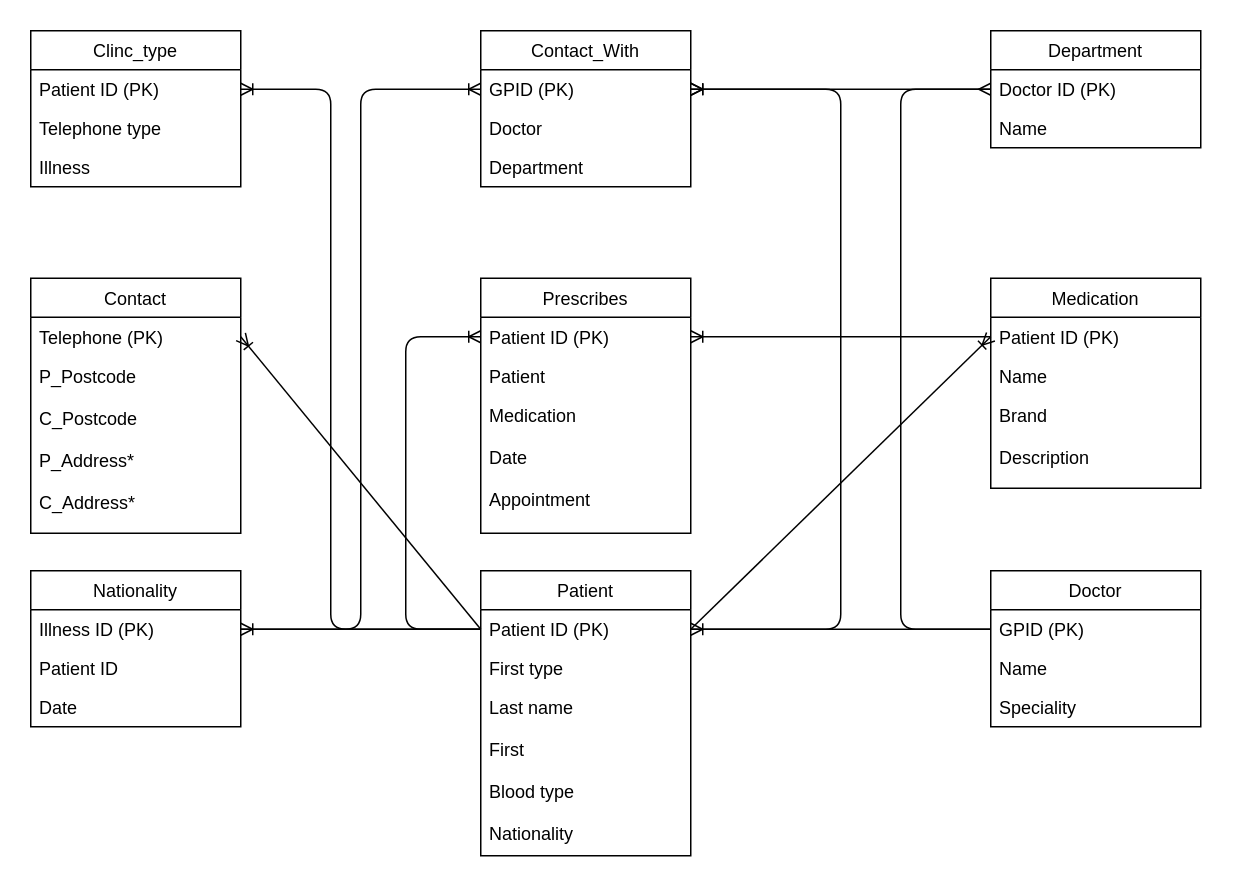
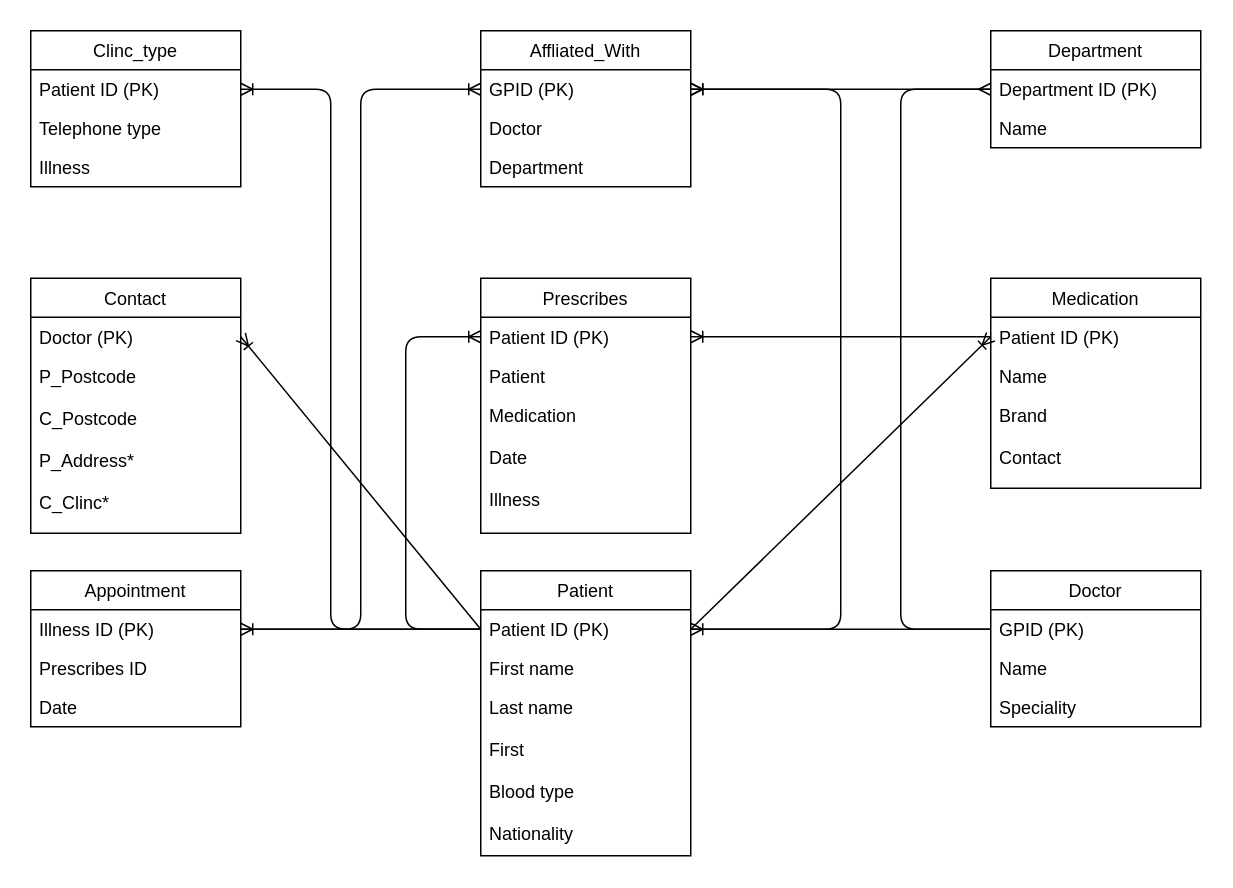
  <mxCell id="0" />
  <mxCell id="1" parent="0" />
- <mxCell id="2" value="Nationality" style="swimlane;fontStyle=0;childLayout=stackLayout;horizontal=1;startSize=26;fillColor=none;horizontalStack=0;resizeParent=1;resizeParentMax=0;resizeLast=0;collapsible=1;marginBottom=0;" vertex="1" parent="1"><mxGeometry x="20" y="380" width="140" height="104" as="geometry" /></mxCell>
+ <mxCell id="2" value="Appointment" style="swimlane;fontStyle=0;childLayout=stackLayout;horizontal=1;startSize=26;fillColor=none;horizontalStack=0;resizeParent=1;resizeParentMax=0;resizeLast=0;collapsible=1;marginBottom=0;" vertex="1" parent="1"><mxGeometry x="20" y="380" width="140" height="104" as="geometry" /></mxCell>
  <mxCell id="3" value="Illness ID (PK)" style="text;strokeColor=none;fillColor=none;align=left;verticalAlign=top;spacingLeft=4;spacingRight=4;overflow=hidden;rotatable=0;points=[[0,0.5],[1,0.5]];portConstraint=eastwest;" vertex="1" parent="2"><mxGeometry y="26" width="140" height="26" as="geometry" /></mxCell>
- <mxCell id="4" value="Patient ID" style="text;strokeColor=none;fillColor=none;align=left;verticalAlign=top;spacingLeft=4;spacingRight=4;overflow=hidden;rotatable=0;points=[[0,0.5],[1,0.5]];portConstraint=eastwest;" vertex="1" parent="2"><mxGeometry y="52" width="140" height="26" as="geometry" /></mxCell>
+ <mxCell id="4" value="Prescribes ID" style="text;strokeColor=none;fillColor=none;align=left;verticalAlign=top;spacingLeft=4;spacingRight=4;overflow=hidden;rotatable=0;points=[[0,0.5],[1,0.5]];portConstraint=eastwest;" vertex="1" parent="2"><mxGeometry y="52" width="140" height="26" as="geometry" /></mxCell>
  <mxCell id="5" value="Date" style="text;strokeColor=none;fillColor=none;align=left;verticalAlign=top;spacingLeft=4;spacingRight=4;overflow=hidden;rotatable=0;points=[[0,0.5],[1,0.5]];portConstraint=eastwest;" vertex="1" parent="2"><mxGeometry y="78" width="140" height="26" as="geometry" /></mxCell>
  <mxCell id="6" value="Prescribes" style="swimlane;fontStyle=0;childLayout=stackLayout;horizontal=1;startSize=26;fillColor=none;horizontalStack=0;resizeParent=1;resizeParentMax=0;resizeLast=0;collapsible=1;marginBottom=0;" vertex="1" parent="1"><mxGeometry x="320" y="185" width="140" height="170" as="geometry" /></mxCell>
  <mxCell id="7" value="Patient ID (PK)" style="text;strokeColor=none;fillColor=none;align=left;verticalAlign=top;spacingLeft=4;spacingRight=4;overflow=hidden;rotatable=0;points=[[0,0.5],[1,0.5]];portConstraint=eastwest;" vertex="1" parent="6"><mxGeometry y="26" width="140" height="26" as="geometry" /></mxCell>
  <mxCell id="8" value="Patient" style="text;strokeColor=none;fillColor=none;align=left;verticalAlign=top;spacingLeft=4;spacingRight=4;overflow=hidden;rotatable=0;points=[[0,0.5],[1,0.5]];portConstraint=eastwest;" vertex="1" parent="6"><mxGeometry y="52" width="140" height="26" as="geometry" /></mxCell>
- <mxCell id="9" value="Medication&#10;&#10;Date&#10;&#10;Appointment" style="text;strokeColor=none;fillColor=none;align=left;verticalAlign=top;spacingLeft=4;spacingRight=4;overflow=hidden;rotatable=0;points=[[0,0.5],[1,0.5]];portConstraint=eastwest;" vertex="1" parent="6"><mxGeometry y="78" width="140" height="92" as="geometry" /></mxCell>
+ <mxCell id="9" value="Medication&#10;&#10;Date&#10;&#10;Illness" style="text;strokeColor=none;fillColor=none;align=left;verticalAlign=top;spacingLeft=4;spacingRight=4;overflow=hidden;rotatable=0;points=[[0,0.5],[1,0.5]];portConstraint=eastwest;" vertex="1" parent="6"><mxGeometry y="78" width="140" height="92" as="geometry" /></mxCell>
  <mxCell id="10" value="Patient" style="swimlane;fontStyle=0;childLayout=stackLayout;horizontal=1;startSize=26;fillColor=none;horizontalStack=0;resizeParent=1;resizeParentMax=0;resizeLast=0;collapsible=1;marginBottom=0;" vertex="1" parent="1"><mxGeometry x="320" y="380" width="140" height="190" as="geometry" /></mxCell>
  <mxCell id="11" value="Patient ID (PK)" style="text;strokeColor=none;fillColor=none;align=left;verticalAlign=top;spacingLeft=4;spacingRight=4;overflow=hidden;rotatable=0;points=[[0,0.5],[1,0.5]];portConstraint=eastwest;" vertex="1" parent="10"><mxGeometry y="26" width="140" height="26" as="geometry" /></mxCell>
- <mxCell id="12" value="First type" style="text;strokeColor=none;fillColor=none;align=left;verticalAlign=top;spacingLeft=4;spacingRight=4;overflow=hidden;rotatable=0;points=[[0,0.5],[1,0.5]];portConstraint=eastwest;" vertex="1" parent="10"><mxGeometry y="52" width="140" height="26" as="geometry" /></mxCell>
+ <mxCell id="12" value="First name" style="text;strokeColor=none;fillColor=none;align=left;verticalAlign=top;spacingLeft=4;spacingRight=4;overflow=hidden;rotatable=0;points=[[0,0.5],[1,0.5]];portConstraint=eastwest;" vertex="1" parent="10"><mxGeometry y="52" width="140" height="26" as="geometry" /></mxCell>
  <mxCell id="13" value="Last name&#10;&#10;First&#10;&#10;Blood type&#10;&#10;Nationality" style="text;strokeColor=none;fillColor=none;align=left;verticalAlign=top;spacingLeft=4;spacingRight=4;overflow=hidden;rotatable=0;points=[[0,0.5],[1,0.5]];portConstraint=eastwest;" vertex="1" parent="10"><mxGeometry y="78" width="140" height="112" as="geometry" /></mxCell>
  <mxCell id="14" value="Medication" style="swimlane;fontStyle=0;childLayout=stackLayout;horizontal=1;startSize=26;fillColor=none;horizontalStack=0;resizeParent=1;resizeParentMax=0;resizeLast=0;collapsible=1;marginBottom=0;" vertex="1" parent="1"><mxGeometry x="660" y="185" width="140" height="140" as="geometry" /></mxCell>
  <mxCell id="15" value="Patient ID (PK)" style="text;strokeColor=none;fillColor=none;align=left;verticalAlign=top;spacingLeft=4;spacingRight=4;overflow=hidden;rotatable=0;points=[[0,0.5],[1,0.5]];portConstraint=eastwest;" vertex="1" parent="14"><mxGeometry y="26" width="140" height="26" as="geometry" /></mxCell>
  <mxCell id="16" value="Name" style="text;strokeColor=none;fillColor=none;align=left;verticalAlign=top;spacingLeft=4;spacingRight=4;overflow=hidden;rotatable=0;points=[[0,0.5],[1,0.5]];portConstraint=eastwest;" vertex="1" parent="14"><mxGeometry y="52" width="140" height="26" as="geometry" /></mxCell>
- <mxCell id="17" value="Brand&#10;&#10;Description" style="text;strokeColor=none;fillColor=none;align=left;verticalAlign=top;spacingLeft=4;spacingRight=4;overflow=hidden;rotatable=0;points=[[0,0.5],[1,0.5]];portConstraint=eastwest;" vertex="1" parent="14"><mxGeometry y="78" width="140" height="62" as="geometry" /></mxCell>
+ <mxCell id="17" value="Brand&#10;&#10;Contact" style="text;strokeColor=none;fillColor=none;align=left;verticalAlign=top;spacingLeft=4;spacingRight=4;overflow=hidden;rotatable=0;points=[[0,0.5],[1,0.5]];portConstraint=eastwest;" vertex="1" parent="14"><mxGeometry y="78" width="140" height="62" as="geometry" /></mxCell>
  <mxCell id="18" value="Department" style="swimlane;fontStyle=0;childLayout=stackLayout;horizontal=1;startSize=26;fillColor=none;horizontalStack=0;resizeParent=1;resizeParentMax=0;resizeLast=0;collapsible=1;marginBottom=0;" vertex="1" parent="1"><mxGeometry x="660" y="20" width="140" height="78" as="geometry" /></mxCell>
- <mxCell id="19" value="Doctor ID (PK)" style="text;strokeColor=none;fillColor=none;align=left;verticalAlign=top;spacingLeft=4;spacingRight=4;overflow=hidden;rotatable=0;points=[[0,0.5],[1,0.5]];portConstraint=eastwest;" vertex="1" parent="18"><mxGeometry y="26" width="140" height="26" as="geometry" /></mxCell>
+ <mxCell id="19" value="Department ID (PK)" style="text;strokeColor=none;fillColor=none;align=left;verticalAlign=top;spacingLeft=4;spacingRight=4;overflow=hidden;rotatable=0;points=[[0,0.5],[1,0.5]];portConstraint=eastwest;" vertex="1" parent="18"><mxGeometry y="26" width="140" height="26" as="geometry" /></mxCell>
  <mxCell id="20" value="Name" style="text;strokeColor=none;fillColor=none;align=left;verticalAlign=top;spacingLeft=4;spacingRight=4;overflow=hidden;rotatable=0;points=[[0,0.5],[1,0.5]];portConstraint=eastwest;" vertex="1" parent="18"><mxGeometry y="52" width="140" height="26" as="geometry" /></mxCell>
- <mxCell id="21" value="Contact_With" style="swimlane;fontStyle=0;childLayout=stackLayout;horizontal=1;startSize=26;fillColor=none;horizontalStack=0;resizeParent=1;resizeParentMax=0;resizeLast=0;collapsible=1;marginBottom=0;" vertex="1" parent="1"><mxGeometry x="320" y="20" width="140" height="104" as="geometry" /></mxCell>
+ <mxCell id="21" value="Affliated_With" style="swimlane;fontStyle=0;childLayout=stackLayout;horizontal=1;startSize=26;fillColor=none;horizontalStack=0;resizeParent=1;resizeParentMax=0;resizeLast=0;collapsible=1;marginBottom=0;" vertex="1" parent="1"><mxGeometry x="320" y="20" width="140" height="104" as="geometry" /></mxCell>
  <mxCell id="22" value="GPID (PK)" style="text;strokeColor=none;fillColor=none;align=left;verticalAlign=top;spacingLeft=4;spacingRight=4;overflow=hidden;rotatable=0;points=[[0,0.5],[1,0.5]];portConstraint=eastwest;" vertex="1" parent="21"><mxGeometry y="26" width="140" height="26" as="geometry" /></mxCell>
  <mxCell id="23" value="Doctor" style="text;strokeColor=none;fillColor=none;align=left;verticalAlign=top;spacingLeft=4;spacingRight=4;overflow=hidden;rotatable=0;points=[[0,0.5],[1,0.5]];portConstraint=eastwest;" vertex="1" parent="21"><mxGeometry y="52" width="140" height="26" as="geometry" /></mxCell>
  <mxCell id="24" value="Department" style="text;strokeColor=none;fillColor=none;align=left;verticalAlign=top;spacingLeft=4;spacingRight=4;overflow=hidden;rotatable=0;points=[[0,0.5],[1,0.5]];portConstraint=eastwest;" vertex="1" parent="21"><mxGeometry y="78" width="140" height="26" as="geometry" /></mxCell>
  <mxCell id="25" value="Doctor" style="swimlane;fontStyle=0;childLayout=stackLayout;horizontal=1;startSize=26;fillColor=none;horizontalStack=0;resizeParent=1;resizeParentMax=0;resizeLast=0;collapsible=1;marginBottom=0;" vertex="1" parent="1"><mxGeometry x="660" y="380" width="140" height="104" as="geometry" /></mxCell>
  <mxCell id="26" value="GPID (PK)" style="text;strokeColor=none;fillColor=none;align=left;verticalAlign=top;spacingLeft=4;spacingRight=4;overflow=hidden;rotatable=0;points=[[0,0.5],[1,0.5]];portConstraint=eastwest;" vertex="1" parent="25"><mxGeometry y="26" width="140" height="26" as="geometry" /></mxCell>
  <mxCell id="27" value="Name" style="text;strokeColor=none;fillColor=none;align=left;verticalAlign=top;spacingLeft=4;spacingRight=4;overflow=hidden;rotatable=0;points=[[0,0.5],[1,0.5]];portConstraint=eastwest;" vertex="1" parent="25"><mxGeometry y="52" width="140" height="26" as="geometry" /></mxCell>
  <mxCell id="28" value="Speciality" style="text;strokeColor=none;fillColor=none;align=left;verticalAlign=top;spacingLeft=4;spacingRight=4;overflow=hidden;rotatable=0;points=[[0,0.5],[1,0.5]];portConstraint=eastwest;" vertex="1" parent="25"><mxGeometry y="78" width="140" height="26" as="geometry" /></mxCell>
  <mxCell id="29" value="Contact" style="swimlane;fontStyle=0;childLayout=stackLayout;horizontal=1;startSize=26;fillColor=none;horizontalStack=0;resizeParent=1;resizeParentMax=0;resizeLast=0;collapsible=1;marginBottom=0;" vertex="1" parent="1"><mxGeometry x="20" y="185" width="140" height="170" as="geometry" /></mxCell>
- <mxCell id="30" value="Telephone (PK)" style="text;strokeColor=none;fillColor=none;align=left;verticalAlign=top;spacingLeft=4;spacingRight=4;overflow=hidden;rotatable=0;points=[[0,0.5],[1,0.5]];portConstraint=eastwest;" vertex="1" parent="29"><mxGeometry y="26" width="140" height="26" as="geometry" /></mxCell>
- <mxCell id="31" value="P_Postcode&#10;&#10;C_Postcode&#10;&#10;P_Address*&#10;&#10;C_Address*&#10;" style="text;strokeColor=none;fillColor=none;align=left;verticalAlign=top;spacingLeft=4;spacingRight=4;overflow=hidden;rotatable=0;points=[[0,0.5],[1,0.5]];portConstraint=eastwest;" vertex="1" parent="29"><mxGeometry y="52" width="140" height="118" as="geometry" /></mxCell>
+ <mxCell id="30" value="Doctor (PK)" style="text;strokeColor=none;fillColor=none;align=left;verticalAlign=top;spacingLeft=4;spacingRight=4;overflow=hidden;rotatable=0;points=[[0,0.5],[1,0.5]];portConstraint=eastwest;" vertex="1" parent="29"><mxGeometry y="26" width="140" height="26" as="geometry" /></mxCell>
+ <mxCell id="31" value="P_Postcode&#10;&#10;C_Postcode&#10;&#10;P_Address*&#10;&#10;C_Clinc*&#10;" style="text;strokeColor=none;fillColor=none;align=left;verticalAlign=top;spacingLeft=4;spacingRight=4;overflow=hidden;rotatable=0;points=[[0,0.5],[1,0.5]];portConstraint=eastwest;" vertex="1" parent="29"><mxGeometry y="52" width="140" height="118" as="geometry" /></mxCell>
  <mxCell id="32" value="" style="fontSize=12;html=1;endArrow=ERoneToMany;exitX=0;exitY=0.5;exitDx=0;exitDy=0;entryX=1;entryY=0.5;entryDx=0;entryDy=0;" edge="1" parent="1" source="19" target="22"><mxGeometry width="100" height="100" relative="1" as="geometry"><mxPoint x="550" y="100" as="sourcePoint" /><mxPoint x="520" y="100" as="targetPoint" /></mxGeometry></mxCell>
  <mxCell id="33" value="" style="fontSize=12;html=1;endArrow=ERoneToMany;exitX=0;exitY=0.5;exitDx=0;exitDy=0;entryX=1;entryY=0.5;entryDx=0;entryDy=0;" edge="1" parent="1" source="15" target="7"><mxGeometry width="100" height="100" relative="1" as="geometry"><mxPoint x="620" y="260" as="sourcePoint" /><mxPoint x="610" y="185" as="targetPoint" /><Array as="points" /></mxGeometry></mxCell>
  <mxCell id="34" value="" style="fontSize=12;html=1;endArrow=ERoneToMany;exitX=0;exitY=0.5;exitDx=0;exitDy=0;entryX=1;entryY=0.5;entryDx=0;entryDy=0;" edge="1" parent="1" source="11" target="3"><mxGeometry width="100" height="100" relative="1" as="geometry"><mxPoint x="190" y="482" as="sourcePoint" /><mxPoint x="290" y="382" as="targetPoint" /></mxGeometry></mxCell>
  <mxCell id="35" value="" style="fontSize=12;html=1;endArrow=ERoneToMany;exitX=0;exitY=0.5;exitDx=0;exitDy=0;entryX=1;entryY=0.5;entryDx=0;entryDy=0;" edge="1" parent="1" source="26" target="11"><mxGeometry width="100" height="100" relative="1" as="geometry"><mxPoint x="490" y="464.29" as="sourcePoint" /><mxPoint x="590" y="364.29" as="targetPoint" /></mxGeometry></mxCell>
  <mxCell id="36" value="" style="fontSize=12;html=1;endArrow=ERoneToMany;exitX=1;exitY=0.5;exitDx=0;exitDy=0;entryX=0;entryY=0.5;entryDx=0;entryDy=0;edgeStyle=elbowEdgeStyle;" edge="1" parent="1" source="3" target="22"><mxGeometry width="100" height="100" relative="1" as="geometry"><mxPoint x="180" y="305" as="sourcePoint" /><mxPoint x="280" y="205" as="targetPoint" /></mxGeometry></mxCell>
  <mxCell id="37" value="" style="edgeStyle=elbowEdgeStyle;fontSize=12;html=1;endArrow=ERoneToMany;exitX=1;exitY=0.5;exitDx=0;exitDy=0;entryX=1;entryY=0.5;entryDx=0;entryDy=0;" edge="1" parent="1" source="11" target="22"><mxGeometry width="100" height="100" relative="1" as="geometry"><mxPoint x="499.18" y="400" as="sourcePoint" /><mxPoint x="599.18" y="300" as="targetPoint" /><Array as="points"><mxPoint x="560" y="238" /></Array></mxGeometry></mxCell>
  <mxCell id="38" value="" style="edgeStyle=elbowEdgeStyle;fontSize=12;html=1;endArrow=ERoneToMany;entryX=0;entryY=0.5;entryDx=0;entryDy=0;exitX=0;exitY=0.5;exitDx=0;exitDy=0;" edge="1" parent="1" source="11" target="7"><mxGeometry width="100" height="100" relative="1" as="geometry"><mxPoint x="190" y="320" as="sourcePoint" /><mxPoint x="290" y="220" as="targetPoint" /><Array as="points"><mxPoint x="270" y="321" /></Array></mxGeometry></mxCell>
  <mxCell id="39" value="" style="fontSize=12;html=1;endArrow=ERoneToMany;exitX=1;exitY=0.5;exitDx=0;exitDy=0;entryX=0;entryY=0.5;entryDx=0;entryDy=0;" edge="1" parent="1" source="11" target="15"><mxGeometry width="100" height="100" relative="1" as="geometry"><mxPoint x="480" y="370" as="sourcePoint" /><mxPoint x="580" y="270" as="targetPoint" /></mxGeometry></mxCell>
  <mxCell id="40" value="" style="edgeStyle=elbowEdgeStyle;fontSize=12;html=1;endArrow=ERmany;exitX=0;exitY=0.5;exitDx=0;exitDy=0;entryX=0;entryY=0.5;entryDx=0;entryDy=0;" edge="1" parent="1" source="26" target="19"><mxGeometry width="100" height="100" relative="1" as="geometry"><mxPoint x="510" y="560" as="sourcePoint" /><mxPoint x="610" y="460" as="targetPoint" /><Array as="points"><mxPoint x="600" y="238" /></Array></mxGeometry></mxCell>
  <mxCell id="41" value="Clinc_type" style="swimlane;fontStyle=0;childLayout=stackLayout;horizontal=1;startSize=26;fillColor=none;horizontalStack=0;resizeParent=1;resizeParentMax=0;resizeLast=0;collapsible=1;marginBottom=0;" vertex="1" parent="1"><mxGeometry x="20" y="20" width="140" height="104" as="geometry" /></mxCell>
  <mxCell id="42" value="Patient ID (PK)" style="text;strokeColor=none;fillColor=none;align=left;verticalAlign=top;spacingLeft=4;spacingRight=4;overflow=hidden;rotatable=0;points=[[0,0.5],[1,0.5]];portConstraint=eastwest;" vertex="1" parent="41"><mxGeometry y="26" width="140" height="26" as="geometry" /></mxCell>
  <mxCell id="43" value="Telephone type" style="text;strokeColor=none;fillColor=none;align=left;verticalAlign=top;spacingLeft=4;spacingRight=4;overflow=hidden;rotatable=0;points=[[0,0.5],[1,0.5]];portConstraint=eastwest;" vertex="1" parent="41"><mxGeometry y="52" width="140" height="26" as="geometry" /></mxCell>
  <mxCell id="44" value="Illness" style="text;strokeColor=none;fillColor=none;align=left;verticalAlign=top;spacingLeft=4;spacingRight=4;overflow=hidden;rotatable=0;points=[[0,0.5],[1,0.5]];portConstraint=eastwest;" vertex="1" parent="41"><mxGeometry y="78" width="140" height="26" as="geometry" /></mxCell>
  <mxCell id="45" value="" style="fontSize=12;html=1;endArrow=ERoneToMany;exitX=0;exitY=0.5;exitDx=0;exitDy=0;entryX=1;entryY=0.5;entryDx=0;entryDy=0;edgeStyle=elbowEdgeStyle;" edge="1" parent="1" source="11" target="42"><mxGeometry width="100" height="100" relative="1" as="geometry"><mxPoint x="160" y="250" as="sourcePoint" /><mxPoint x="260" y="150" as="targetPoint" /><Array as="points"><mxPoint x="220" y="240" /></Array></mxGeometry></mxCell>
  <mxCell id="46" value="" style="fontSize=12;html=1;endArrow=ERoneToMany;exitX=0;exitY=0.5;exitDx=0;exitDy=0;entryX=1;entryY=0.5;entryDx=0;entryDy=0;" edge="1" parent="1" source="11" target="30"><mxGeometry width="100" height="100" relative="1" as="geometry"><mxPoint x="200" y="355" as="sourcePoint" /><mxPoint x="300" y="255" as="targetPoint" /></mxGeometry></mxCell>
